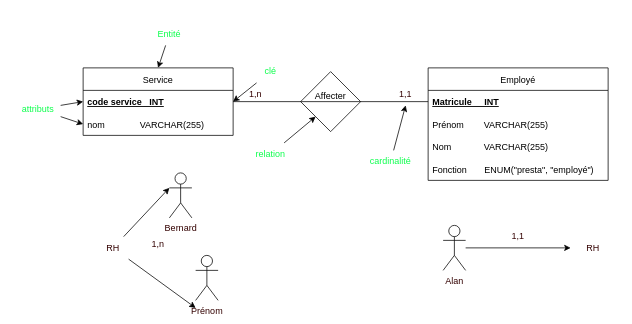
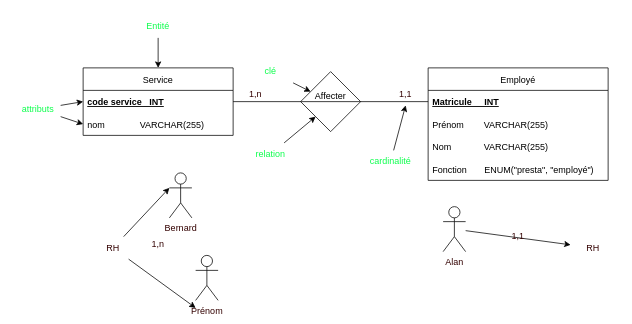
  <mxCell id="0" />
  <mxCell id="1" parent="0" />
  <mxCell id="2" value="Service" style="swimlane;fontStyle=0;childLayout=stackLayout;horizontal=1;startSize=30;horizontalStack=0;resizeParent=1;resizeParentMax=0;resizeLast=0;collapsible=1;marginBottom=0;" vertex="1" parent="1"><mxGeometry x="110" y="90" width="200" height="90" as="geometry" /></mxCell>
  <mxCell id="3" value="code service   INT" style="text;strokeColor=none;fillColor=none;align=left;verticalAlign=middle;spacingLeft=4;spacingRight=4;overflow=hidden;points=[[0,0.5],[1,0.5]];portConstraint=eastwest;rotatable=0;fontStyle=5" vertex="1" parent="2"><mxGeometry y="30" width="200" height="30" as="geometry" /></mxCell>
  <mxCell id="4" value="nom              VARCHAR(255)" style="text;strokeColor=none;fillColor=none;align=left;verticalAlign=middle;spacingLeft=4;spacingRight=4;overflow=hidden;points=[[0,0.5],[1,0.5]];portConstraint=eastwest;rotatable=0;" vertex="1" parent="2"><mxGeometry y="60" width="200" height="30" as="geometry" /></mxCell>
  <mxCell id="5" value="Employé" style="swimlane;fontStyle=0;childLayout=stackLayout;horizontal=1;startSize=30;horizontalStack=0;resizeParent=1;resizeParentMax=0;resizeLast=0;collapsible=1;marginBottom=0;" vertex="1" parent="1"><mxGeometry x="570" y="90" width="240" height="150" as="geometry" /></mxCell>
  <mxCell id="6" value="Matricule     INT" style="text;strokeColor=none;fillColor=none;align=left;verticalAlign=middle;spacingLeft=4;spacingRight=4;overflow=hidden;points=[[0,0.5],[1,0.5]];portConstraint=eastwest;rotatable=0;fontStyle=5" vertex="1" parent="5"><mxGeometry y="30" width="240" height="30" as="geometry" /></mxCell>
  <mxCell id="7" value="Prénom        VARCHAR(255)" style="text;strokeColor=none;fillColor=none;align=left;verticalAlign=middle;spacingLeft=4;spacingRight=4;overflow=hidden;points=[[0,0.5],[1,0.5]];portConstraint=eastwest;rotatable=0;" vertex="1" parent="5"><mxGeometry y="60" width="240" height="30" as="geometry" /></mxCell>
  <mxCell id="8" value="Nom             VARCHAR(255)" style="text;strokeColor=none;fillColor=none;align=left;verticalAlign=middle;spacingLeft=4;spacingRight=4;overflow=hidden;points=[[0,0.5],[1,0.5]];portConstraint=eastwest;rotatable=0;" vertex="1" parent="5"><mxGeometry y="90" width="240" height="30" as="geometry" /></mxCell>
  <mxCell id="9" value="Fonction       ENUM(&quot;presta&quot;, &quot;employé&quot;)" style="text;strokeColor=none;fillColor=none;align=left;verticalAlign=middle;spacingLeft=4;spacingRight=4;overflow=hidden;points=[[0,0.5],[1,0.5]];portConstraint=eastwest;rotatable=0;" vertex="1" parent="5"><mxGeometry y="120" width="240" height="30" as="geometry" /></mxCell>
  <mxCell id="10" value="Affecter&lt;br&gt;&lt;br&gt;" style="rhombus;whiteSpace=wrap;html=1;aspect=fixed;" vertex="1" parent="1"><mxGeometry x="400" y="95" width="80" height="80" as="geometry" /></mxCell>
  <mxCell id="11" value="" style="endArrow=none;html=1;exitX=1;exitY=0.5;exitDx=0;exitDy=0;entryX=0;entryY=0.5;entryDx=0;entryDy=0;" edge="1" parent="1" source="3" target="6"><mxGeometry width="50" height="50" relative="1" as="geometry"><mxPoint x="440" y="140" as="sourcePoint" /><mxPoint x="490" y="90" as="targetPoint" /></mxGeometry></mxCell>
  <mxCell id="12" style="edgeStyle=none;html=1;entryX=0.5;entryY=0;entryDx=0;entryDy=0;fontColor=#0DFF4D;" edge="1" parent="1" source="13" target="2"><mxGeometry relative="1" as="geometry" /></mxCell>
- <mxCell id="13" value="&lt;font color=&quot;#0dff4d&quot;&gt;Entité&lt;/font&gt;" style="text;html=1;strokeColor=none;fillColor=none;align=center;verticalAlign=middle;whiteSpace=wrap;rounded=0;" vertex="1" parent="1"><mxGeometry x="195" y="30" width="60" height="30" as="geometry" /></mxCell>
+ <mxCell id="13" value="&lt;font color=&quot;#0dff4d&quot;&gt;Entité&lt;/font&gt;" style="text;html=1;strokeColor=none;fillColor=none;align=center;verticalAlign=middle;whiteSpace=wrap;rounded=0;" vertex="1" parent="1"><mxGeometry x="180" y="20" width="60" height="30" as="geometry" /></mxCell>
  <mxCell id="14" style="edgeStyle=none;html=1;entryX=0;entryY=0.5;entryDx=0;entryDy=0;fontColor=#0DFF4D;" edge="1" parent="1" source="16" target="3"><mxGeometry relative="1" as="geometry" /></mxCell>
  <mxCell id="15" style="edgeStyle=none;html=1;entryX=0;entryY=0.5;entryDx=0;entryDy=0;fontColor=#0DFF4D;" edge="1" parent="1" source="16" target="4"><mxGeometry relative="1" as="geometry" /></mxCell>
  <mxCell id="16" value="&lt;font color=&quot;#0dff4d&quot;&gt;attributs&lt;/font&gt;" style="text;html=1;strokeColor=none;fillColor=none;align=center;verticalAlign=middle;whiteSpace=wrap;rounded=0;" vertex="1" parent="1"><mxGeometry x="20" y="130" width="60" height="30" as="geometry" /></mxCell>
- <mxCell id="17" style="edgeStyle=none;html=1;entryX=1;entryY=0.5;entryDx=0;entryDy=0;fontColor=#0DFF4D;" edge="1" parent="1" source="18" target="3"><mxGeometry relative="1" as="geometry" /></mxCell>
+ <mxCell id="17" style="edgeStyle=none;html=1;fontColor=#0DFF4D;" edge="1" parent="1" source="18" target="10"><mxGeometry relative="1" as="geometry" /></mxCell>
  <mxCell id="18" value="&lt;font color=&quot;#0dff4d&quot;&gt;clé&lt;/font&gt;" style="text;html=1;strokeColor=none;fillColor=none;align=center;verticalAlign=middle;whiteSpace=wrap;rounded=0;" vertex="1" parent="1"><mxGeometry x="330" y="80" width="60" height="30" as="geometry" /></mxCell>
  <mxCell id="19" style="edgeStyle=none;html=1;entryX=0;entryY=1;entryDx=0;entryDy=0;fontColor=#0DFF4D;" edge="1" parent="1" source="20" target="10"><mxGeometry relative="1" as="geometry" /></mxCell>
  <mxCell id="20" value="&lt;font color=&quot;#0dff4d&quot;&gt;relation&lt;/font&gt;" style="text;html=1;strokeColor=none;fillColor=none;align=center;verticalAlign=middle;whiteSpace=wrap;rounded=0;" vertex="1" parent="1"><mxGeometry x="330" y="190" width="60" height="30" as="geometry" /></mxCell>
  <mxCell id="21" style="edgeStyle=none;html=1;fontColor=#330000;" edge="1" parent="1" source="22" target="23"><mxGeometry relative="1" as="geometry" /></mxCell>
- <mxCell id="22" value="&lt;font color=&quot;#330000&quot;&gt;Alan&lt;/font&gt;" style="shape=umlActor;verticalLabelPosition=bottom;verticalAlign=top;html=1;outlineConnect=0;fontColor=#0DFF4D;" vertex="1" parent="1"><mxGeometry x="590" y="300" width="30" height="60" as="geometry" /></mxCell>
+ <mxCell id="22" value="&lt;font color=&quot;#330000&quot;&gt;Alan&lt;/font&gt;" style="shape=umlActor;verticalLabelPosition=bottom;verticalAlign=top;html=1;outlineConnect=0;fontColor=#0DFF4D;" vertex="1" parent="1"><mxGeometry x="590" y="275" width="30" height="60" as="geometry" /></mxCell>
  <mxCell id="23" value="RH" style="text;html=1;strokeColor=none;fillColor=none;align=center;verticalAlign=middle;whiteSpace=wrap;rounded=0;fontColor=#330000;" vertex="1" parent="1"><mxGeometry x="760" y="315" width="60" height="30" as="geometry" /></mxCell>
  <mxCell id="24" value="1,1" style="text;html=1;strokeColor=none;fillColor=none;align=center;verticalAlign=middle;whiteSpace=wrap;rounded=0;fontColor=#330000;" vertex="1" parent="1"><mxGeometry x="660" y="300" width="60" height="30" as="geometry" /></mxCell>
  <mxCell id="25" value="1,1" style="text;html=1;strokeColor=none;fillColor=none;align=center;verticalAlign=middle;whiteSpace=wrap;rounded=0;fontColor=#330000;" vertex="1" parent="1"><mxGeometry x="510" y="110" width="60" height="30" as="geometry" /></mxCell>
  <mxCell id="26" style="edgeStyle=none;html=1;entryX=0;entryY=0.333;entryDx=0;entryDy=0;entryPerimeter=0;fontColor=#330000;" edge="1" parent="1" source="28" target="29"><mxGeometry relative="1" as="geometry" /></mxCell>
  <mxCell id="27" style="edgeStyle=none;html=1;fontColor=#330000;" edge="1" parent="1" source="28"><mxGeometry relative="1" as="geometry"><mxPoint x="260" y="410" as="targetPoint" /></mxGeometry></mxCell>
  <mxCell id="28" value="RH" style="text;html=1;strokeColor=none;fillColor=none;align=center;verticalAlign=middle;whiteSpace=wrap;rounded=0;fontColor=#330000;" vertex="1" parent="1"><mxGeometry x="120" y="315" width="60" height="30" as="geometry" /></mxCell>
  <mxCell id="29" value="Bernard" style="shape=umlActor;verticalLabelPosition=bottom;verticalAlign=top;html=1;outlineConnect=0;fontColor=#330000;" vertex="1" parent="1"><mxGeometry x="225" y="230" width="30" height="60" as="geometry" /></mxCell>
  <mxCell id="30" value="Prénom" style="shape=umlActor;verticalLabelPosition=bottom;verticalAlign=top;html=1;outlineConnect=0;fontColor=#330000;" vertex="1" parent="1"><mxGeometry x="260" y="340" width="30" height="60" as="geometry" /></mxCell>
  <mxCell id="31" value="1,n" style="text;html=1;strokeColor=none;fillColor=none;align=center;verticalAlign=middle;whiteSpace=wrap;rounded=0;fontColor=#330000;" vertex="1" parent="1"><mxGeometry x="180" y="310" width="60" height="30" as="geometry" /></mxCell>
  <mxCell id="32" value="1,n" style="text;html=1;strokeColor=none;fillColor=none;align=center;verticalAlign=middle;whiteSpace=wrap;rounded=0;fontColor=#330000;" vertex="1" parent="1"><mxGeometry x="310" y="110" width="60" height="30" as="geometry" /></mxCell>
  <mxCell id="33" style="edgeStyle=none;html=1;entryX=0.5;entryY=1;entryDx=0;entryDy=0;fontColor=#330000;" edge="1" parent="1" source="34" target="25"><mxGeometry relative="1" as="geometry" /></mxCell>
  <mxCell id="34" value="&lt;font color=&quot;#0dff4d&quot;&gt;cardinalité&lt;/font&gt;" style="text;html=1;strokeColor=none;fillColor=none;align=center;verticalAlign=middle;whiteSpace=wrap;rounded=0;" vertex="1" parent="1"><mxGeometry x="490" y="200" width="60" height="30" as="geometry" /></mxCell>
